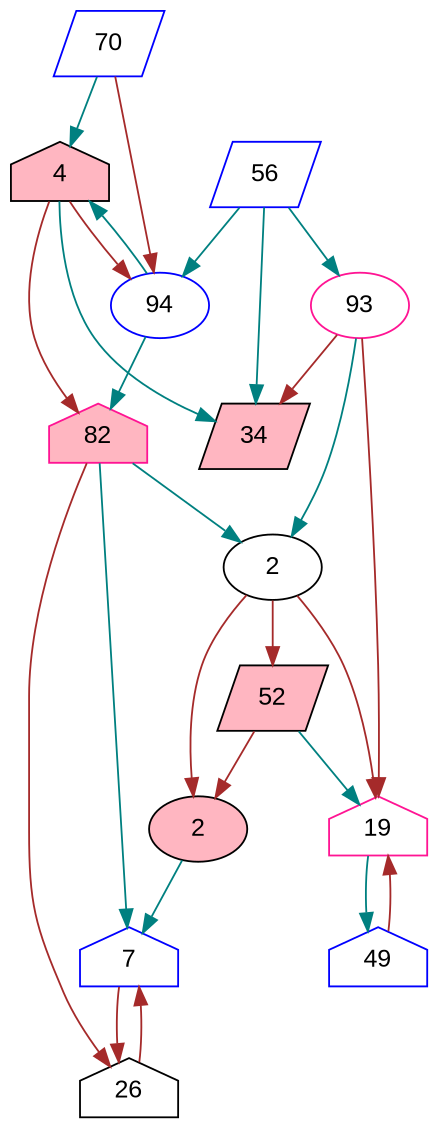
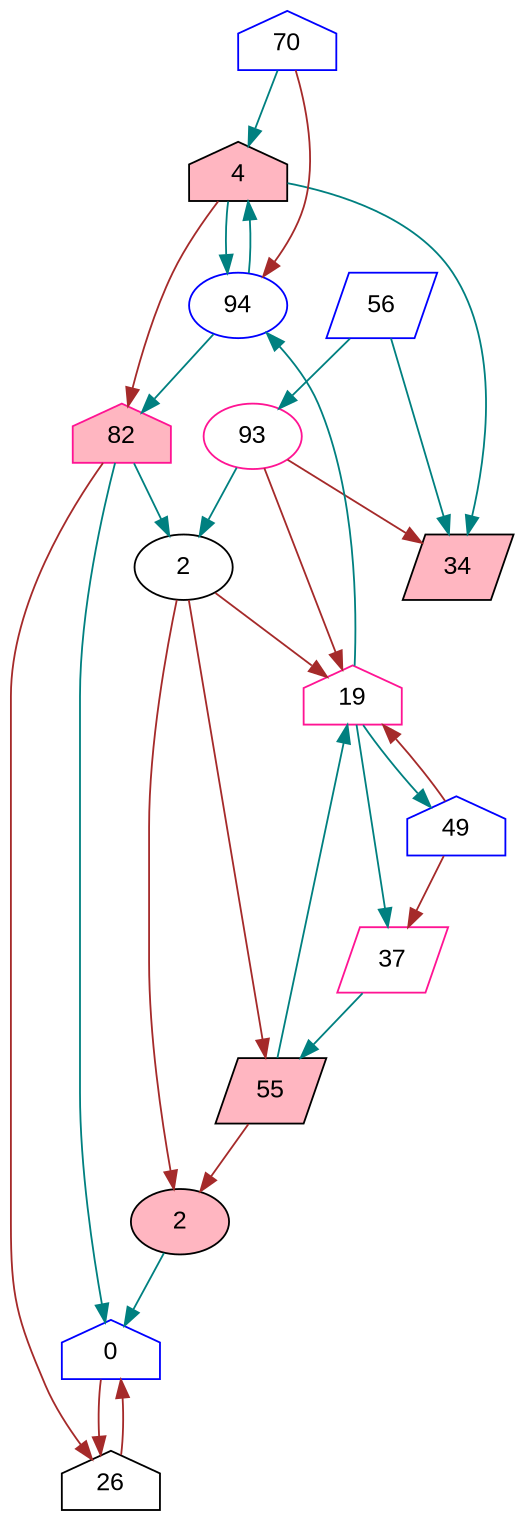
  digraph {
    fontname="Liberation Sans"
    node [color=black fillcolor=white fontname="Liberation Sans" shape=house style=filled]
    edge [color=teal fontname="Liberation Sans"]
    n1 [fillcolor=lightpink label=4]
    n2 [color=blue label=94 shape=ellipse]
    n3 [color=deeppink fillcolor=lightpink label=82]
    n4 [fillcolor=lightpink label=34 shape=parallelogram]
-   n5 [color=blue label=70 shape=parallelogram]
+   n5 [color=blue label=70]
    n6 [label=2 shape=ellipse]
-   n7 [color=blue label=7]
+   n7 [color=blue label=0]
    n8 [label=26]
    n9 [color=deeppink label=93 shape=ellipse]
    n10 [color=deeppink label=19]
    n11 [fillcolor=lightpink label=2 shape=ellipse]
-   n12 [fillcolor=lightpink label=52 shape=parallelogram]
+   n12 [fillcolor=lightpink label=55 shape=parallelogram]
    n13 [color=blue label=49]
+   n14 [color=deeppink label=37 shape=parallelogram]
    n15 [color=blue label=56 shape=parallelogram]
-   n1 -> n2 [color=brown]
+   n1 -> n2
    n1 -> n3 [color=brown]
    n1 -> n4
    n2 -> n1
    n2 -> n3
    n3 -> n6
    n3 -> n7
    n3 -> n8 [color=brown]
    n5 -> n1
    n5 -> n2 [color=brown]
    n6 -> n10 [color=brown]
    n6 -> n11 [color=brown]
    n6 -> n12 [color=brown]
    n7 -> n8 [color=brown]
    n8 -> n7 [color=brown]
    n9 -> n4 [color=brown]
    n9 -> n6
    n9 -> n10 [color=brown]
    n10 -> n13
+   n10 -> n14
    n11 -> n7
    n12 -> n10
    n12 -> n11 [color=brown]
    n13 -> n10 [color=brown]
-   n15 -> n2
+   n13 -> n14 [color=brown]
+   n14 -> n12
+   n10 -> n2
    n15 -> n4
    n15 -> n9
  }
